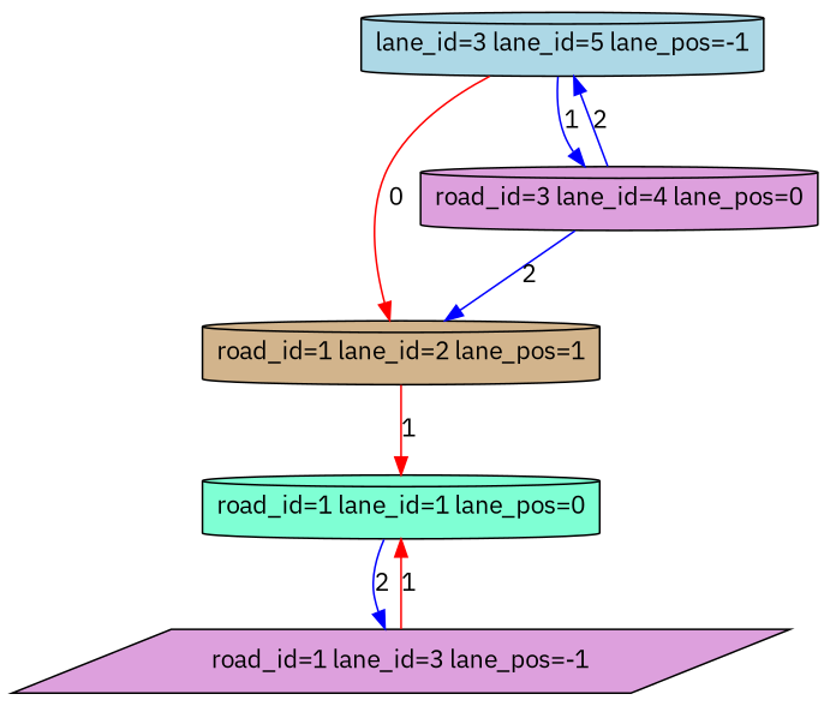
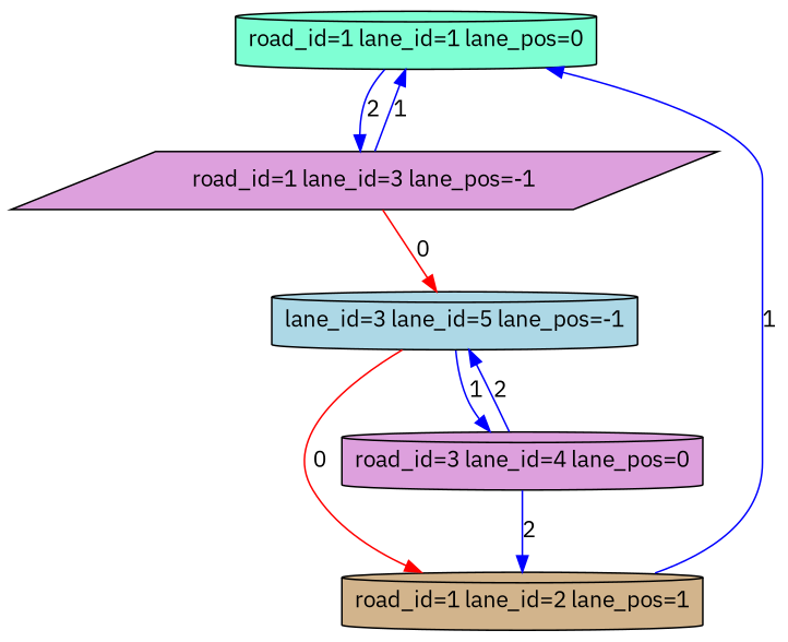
  digraph {
    fontname="IBM Plex Sans"
    node [fillcolor=plum fontname="IBM Plex Sans" shape=cylinder style=filled]
    edge [color=blue fontname="IBM Plex Sans"]
    n1 [fillcolor=aquamarine label="road_id=1 lane_id=1 lane_pos=0"]
    n2 [label="road_id=1 lane_id=3 lane_pos=-1" shape=parallelogram]
    n3 [fillcolor=tan label="road_id=1 lane_id=2 lane_pos=1"]
    n4 [fillcolor=lightblue label="lane_id=3 lane_id=5 lane_pos=-1"]
    n5 [label="road_id=3 lane_id=4 lane_pos=0"]
    n1 -> n2 [label=2]
-   n2 -> n1 [color=red label=1]
-   n3 -> n1 [color=red label=1]
+   n2 -> n1 [label=1]
+   n2 -> n4 [color=red label=0]
+   n3 -> n1 [label=1]
    n4 -> n3 [color=red label=0]
    n4 -> n5 [label=1]
    n5 -> n3 [label=2]
    n5 -> n4 [label=2]
  }
